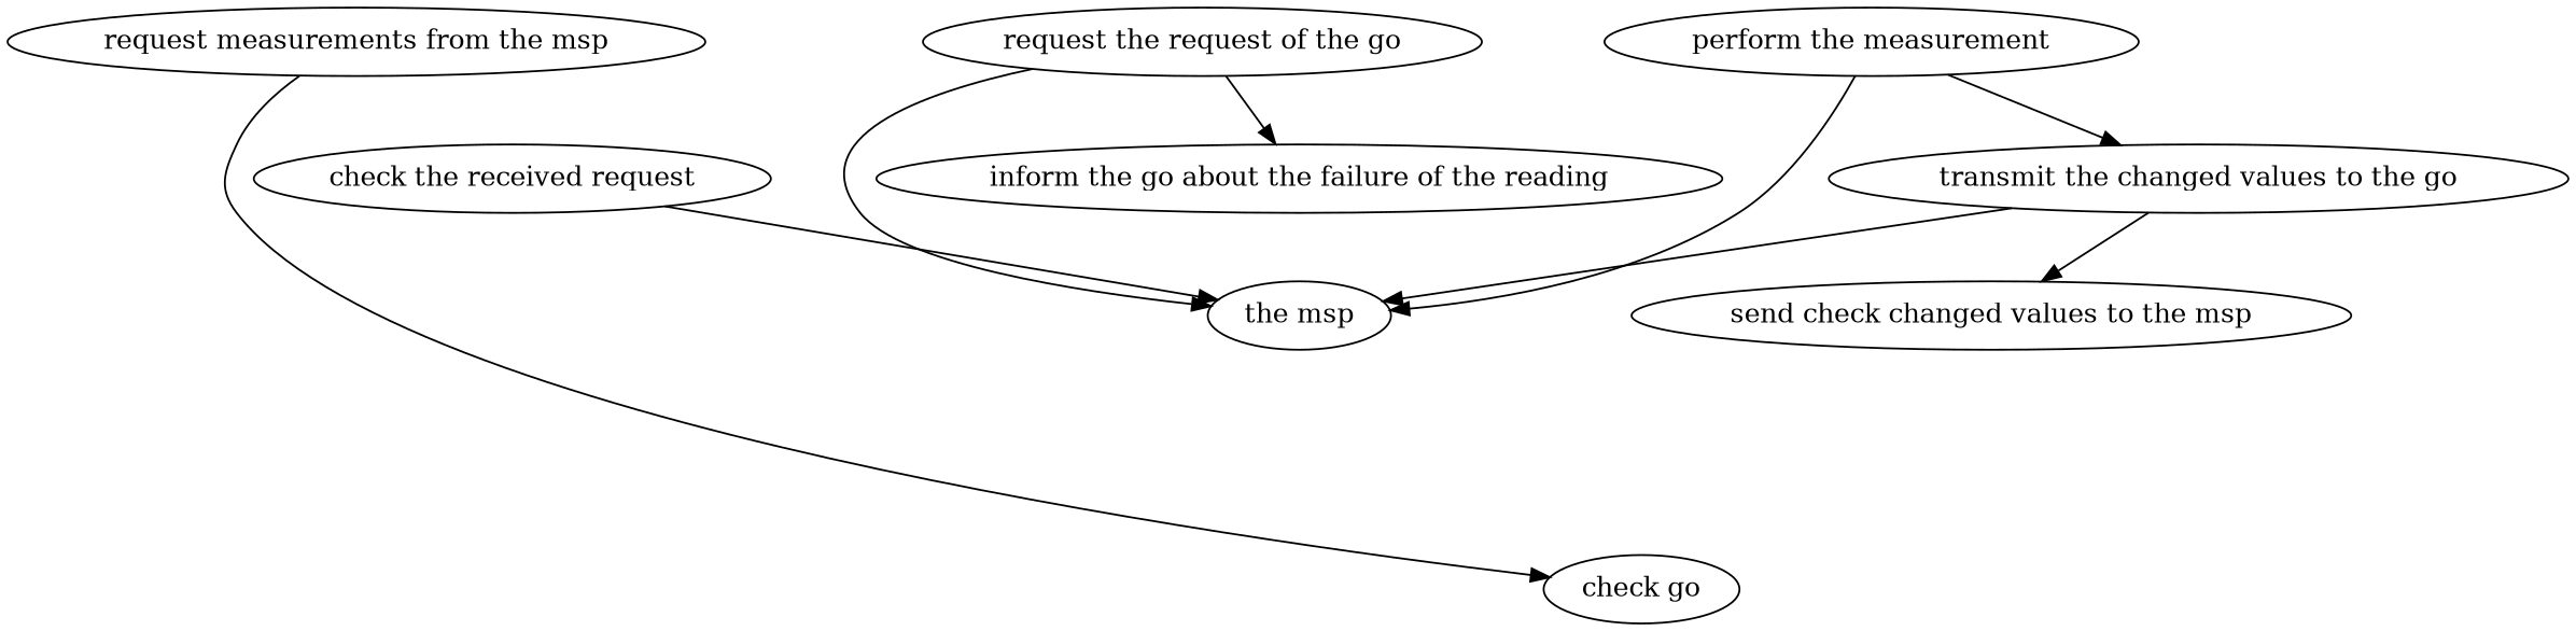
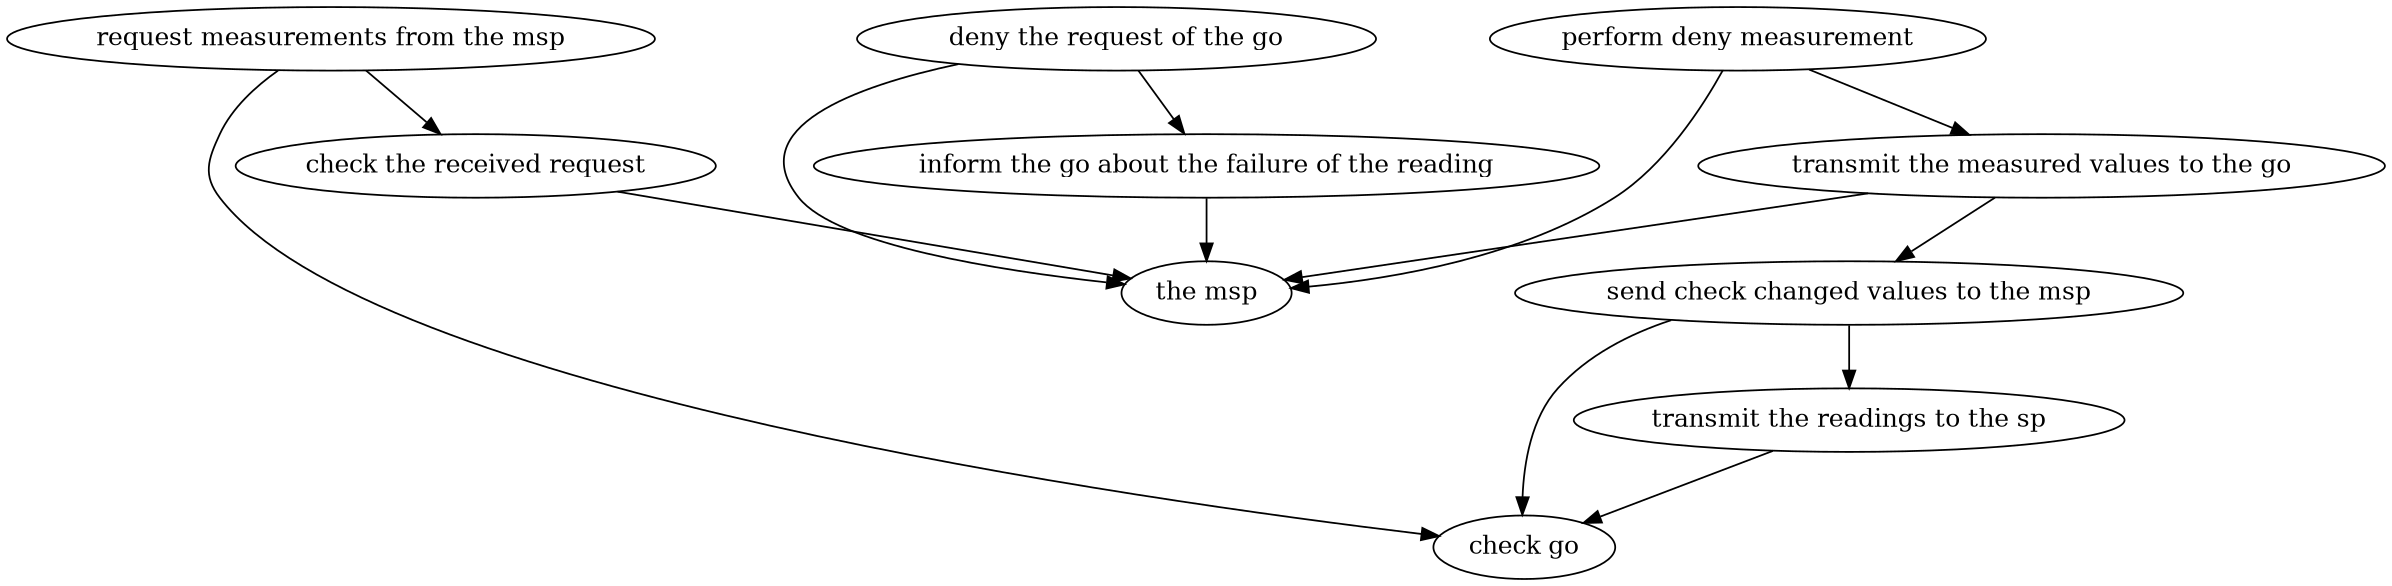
  strict digraph {
    edge [attrs="{'type': 'actor performer', 'label': 'actor performer'}"]
    "request measurements from the msp" [attrs="{'type': 'Activity', 'label': 'request measurements from the msp'}"]
    "check the received request" [attrs="{'type': 'Activity', 'label': 'check the received request'}"]
    n3 [attrs="{'type': 'Actor', 'label': 'the go'}" label="check go"]
    "the msp" [attrs="{'type': 'Actor', 'label': 'the msp'}"]
-   "deny the request of the go" [attrs="{'type': 'Activity', 'label': 'deny the request of the go'}" label="request the request of the go"]
+   "deny the request of the go" [attrs="{'type': 'Activity', 'label': 'deny the request of the go'}"]
    "inform the go about the failure of the reading" [attrs="{'type': 'Activity', 'label': 'inform the go about the failure of the reading'}"]
-   "perform the measurement" [attrs="{'type': 'Activity', 'label': 'perform the measurement'}"]
-   "transmit the measured values to the go" [attrs="{'type': 'Activity', 'label': 'transmit the measured values to the go'}" label="transmit the changed values to the go"]
+   "perform the measurement" [attrs="{'type': 'Activity', 'label': 'perform the measurement'}" label="perform deny measurement"]
+   "transmit the measured values to the go" [attrs="{'type': 'Activity', 'label': 'transmit the measured values to the go'}"]
    n9 [attrs="{'type': 'Activity', 'label': 'send the changed values to the msp'}" label="send check changed values to the msp"]
+   "transmit the readings to the sp" [attrs="{'type': 'Activity', 'label': 'transmit the readings to the sp'}"]
+   "request measurements from the msp" -> "check the received request" [attrs="{'type': 'flow', 'label': 'flow'}"]
    "request measurements from the msp" -> n3
    "check the received request" -> "the msp"
    "deny the request of the go" -> "the msp"
    "deny the request of the go" -> "inform the go about the failure of the reading" [attrs="{'type': 'flow', 'label': 'flow'}"]
+   "inform the go about the failure of the reading" -> "the msp"
    "perform the measurement" -> "the msp"
    "perform the measurement" -> "transmit the measured values to the go" [attrs="{'type': 'flow', 'label': 'flow'}"]
    "transmit the measured values to the go" -> "the msp"
    "transmit the measured values to the go" -> n9 [attrs="{'type': 'flow', 'label': 'flow'}"]
+   n9 -> n3
+   n9 -> "transmit the readings to the sp" [attrs="{'type': 'flow', 'label': 'flow'}"]
+   "transmit the readings to the sp" -> n3
  }
